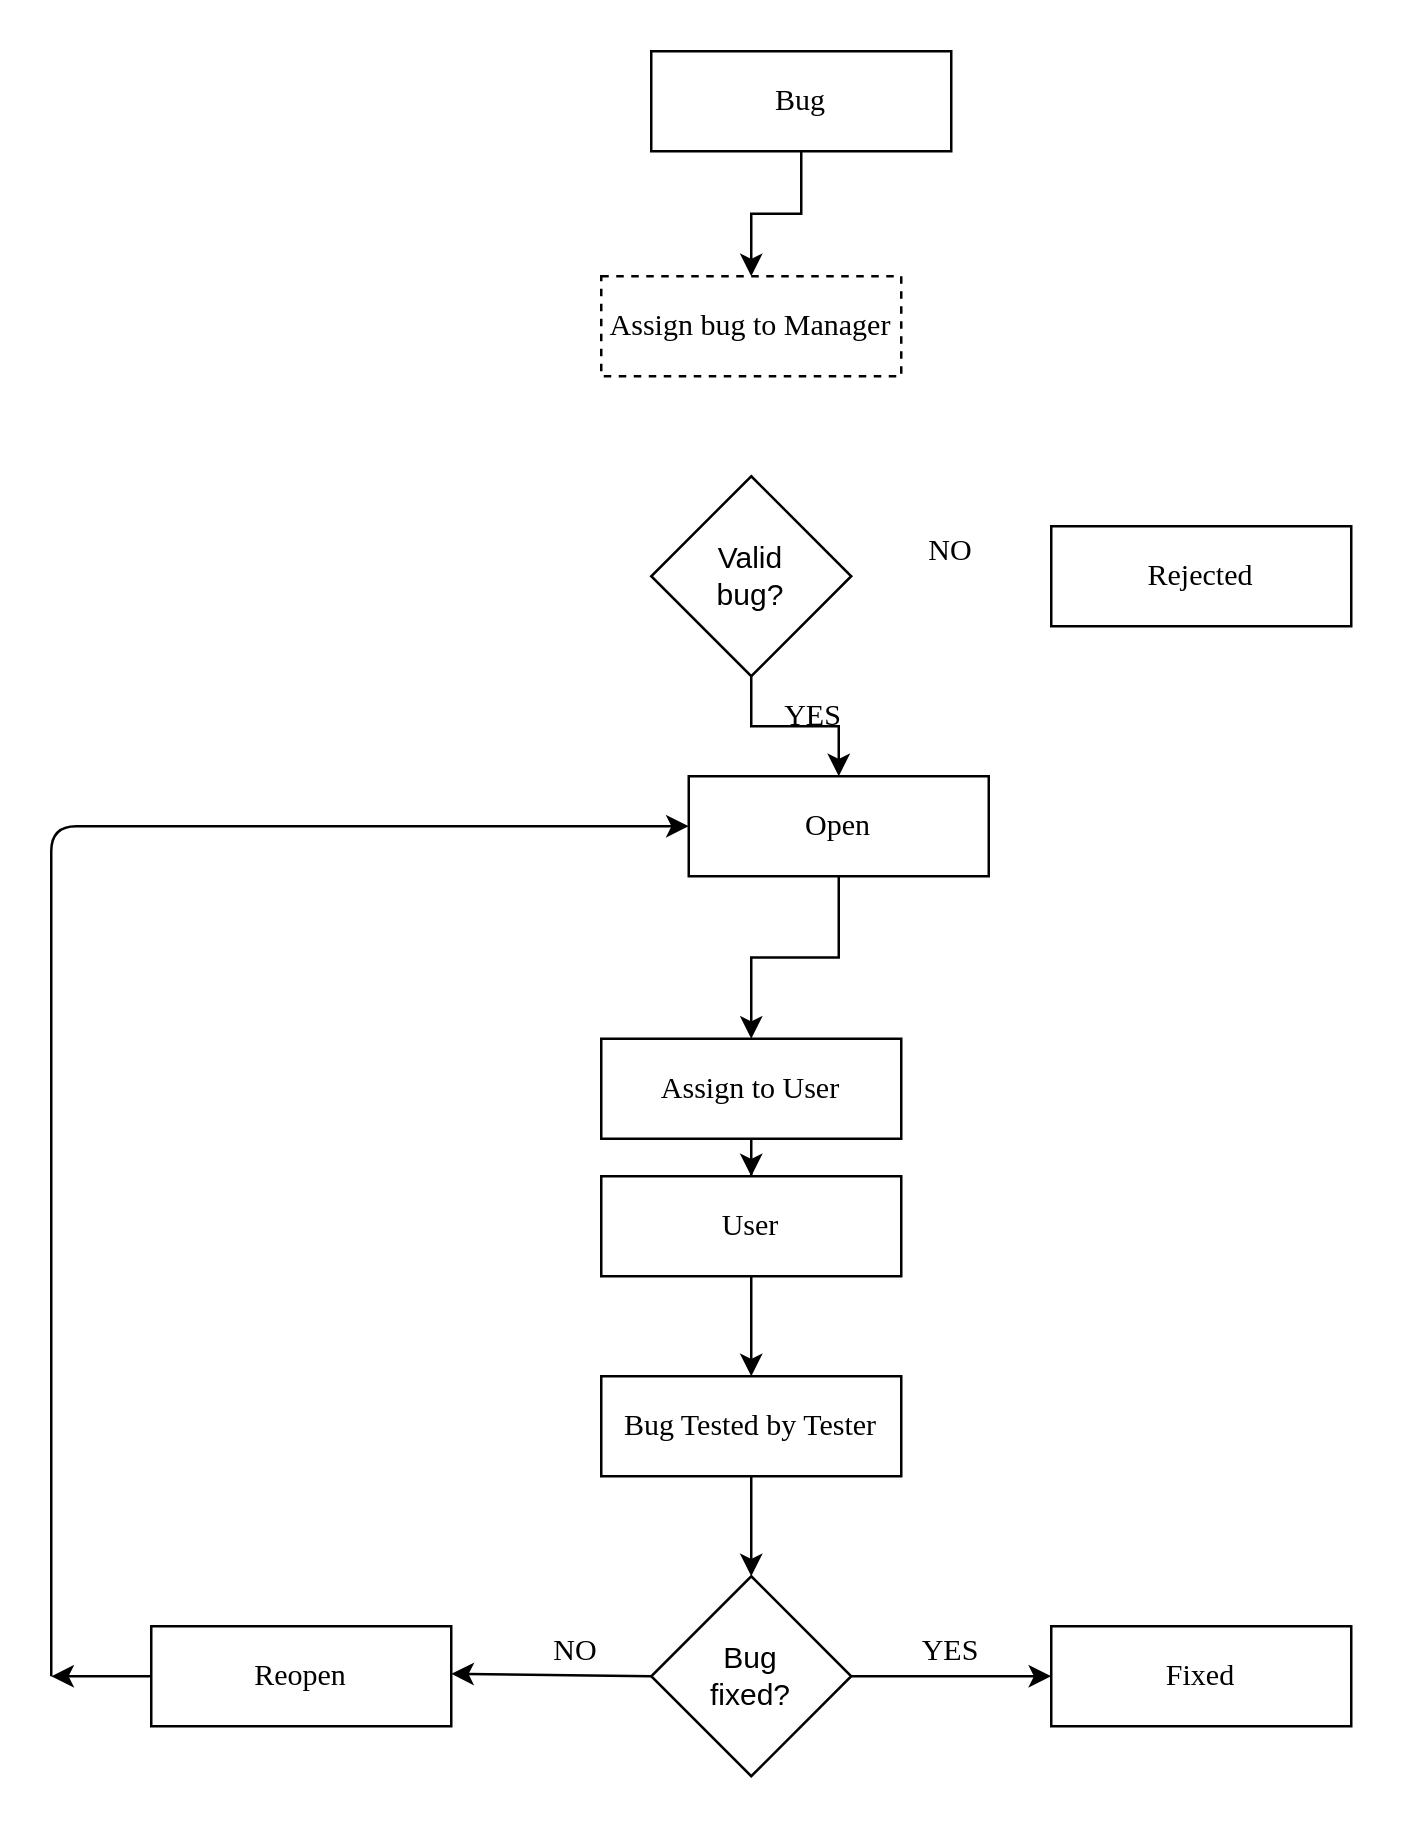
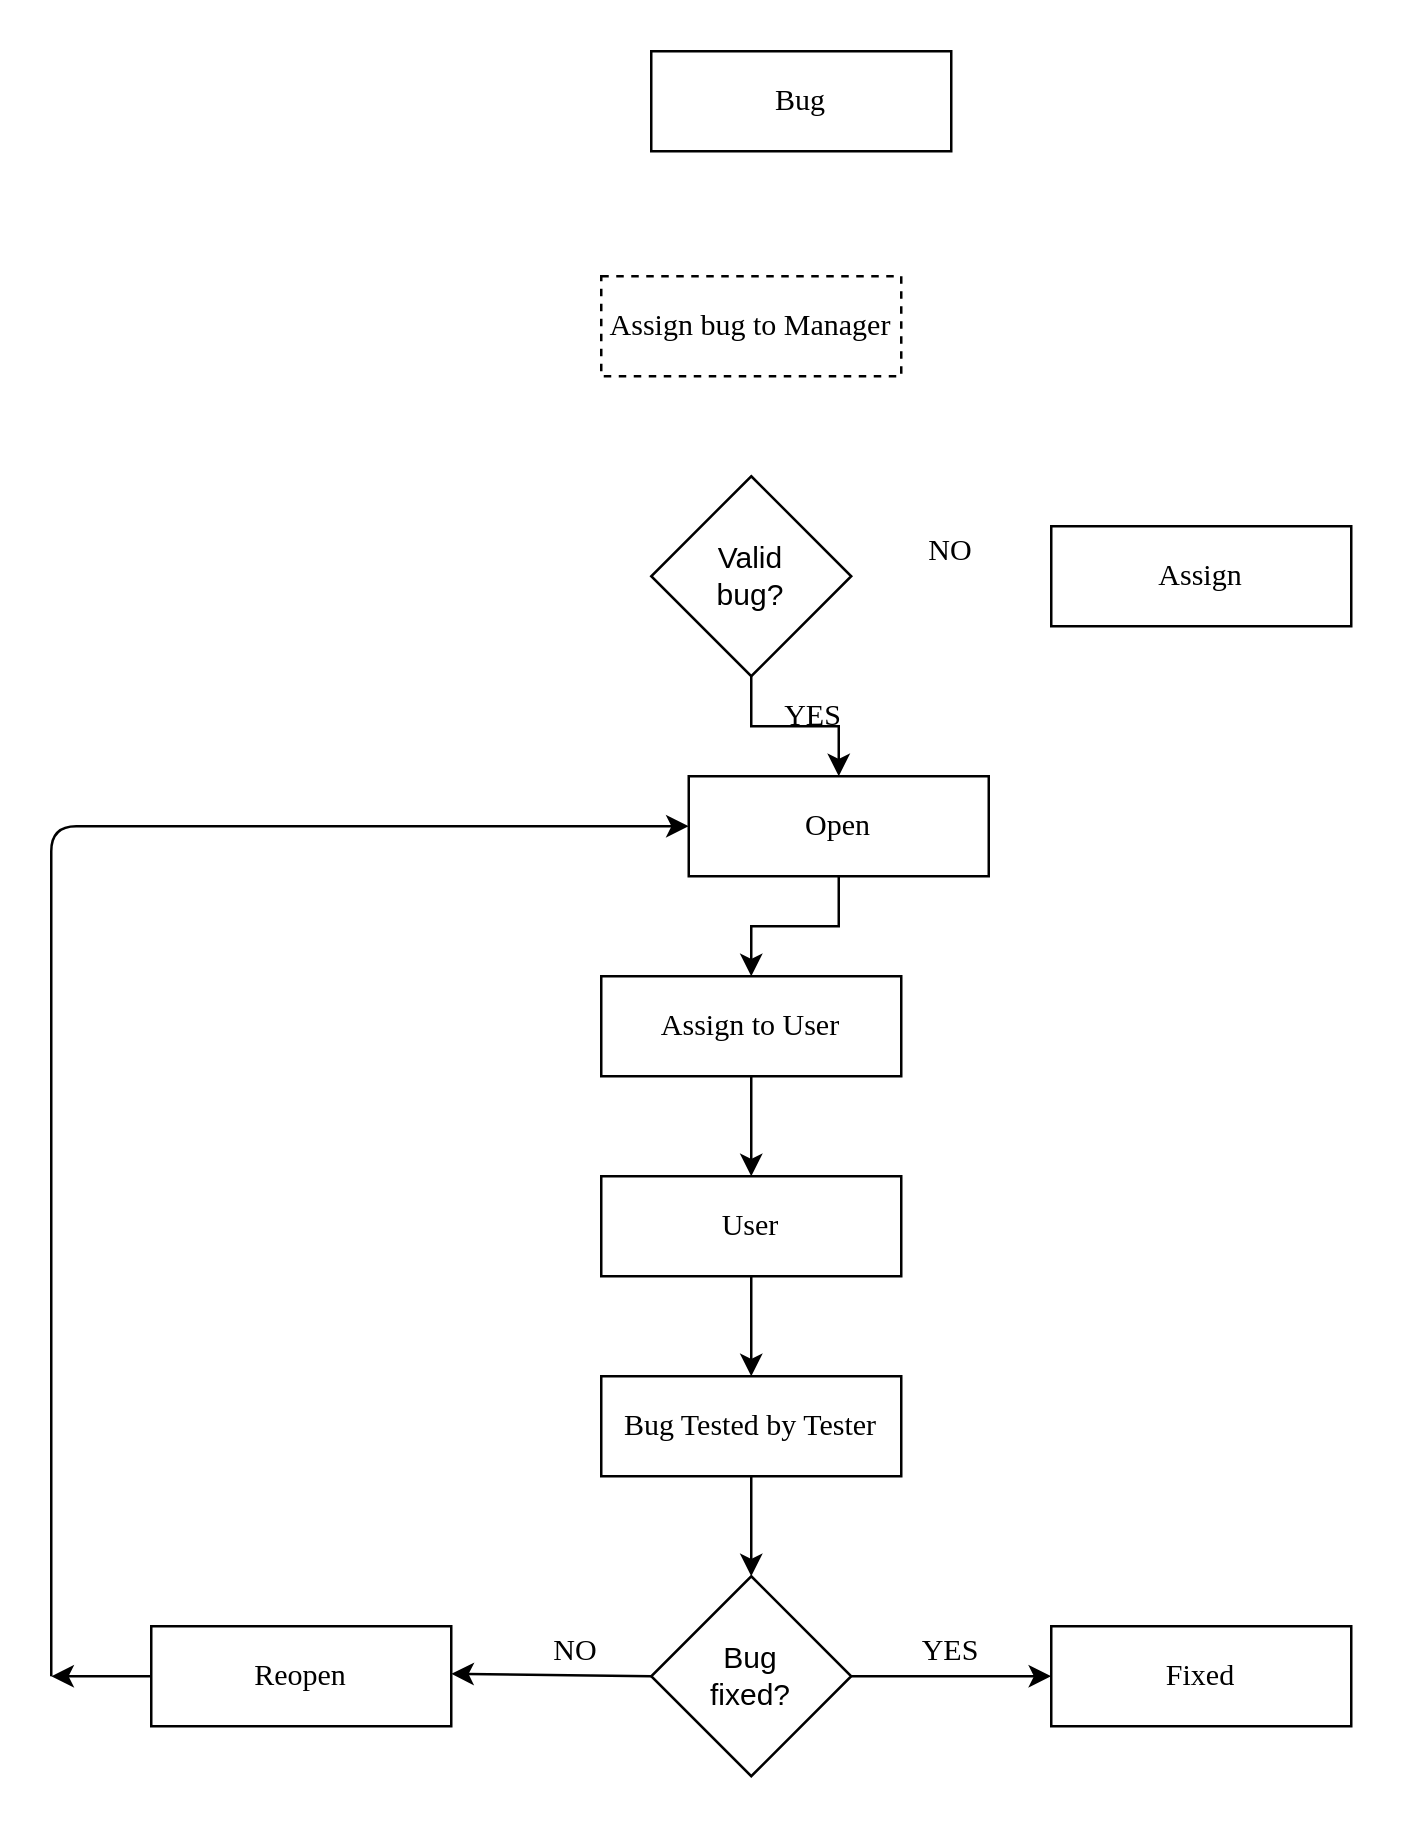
  <mxCell id="0" />
  <mxCell id="1" parent="0" />
- <mxCell id="2" value="" style="edgeStyle=orthogonalEdgeStyle;rounded=0;orthogonalLoop=1;jettySize=auto;html=1;" edge="1" parent="1" source="3" target="4"><mxGeometry relative="1" as="geometry" /></mxCell>
  <mxCell id="3" value="&lt;font face=&quot;Verdana&quot;&gt;Bug&lt;/font&gt;" style="rounded=0;whiteSpace=wrap;html=1;" vertex="1" parent="1"><mxGeometry x="260" y="20" width="120" height="40" as="geometry" /></mxCell>
  <mxCell id="4" value="&lt;font face=&quot;Verdana&quot;&gt;Assign bug to Manager&lt;/font&gt;" style="rounded=0;whiteSpace=wrap;html=1;dashed=1;" vertex="1" parent="1"><mxGeometry x="240" y="110" width="120" height="40" as="geometry" /></mxCell>
  <mxCell id="5" value="" style="edgeStyle=orthogonalEdgeStyle;rounded=0;orthogonalLoop=1;jettySize=auto;html=1;" edge="1" parent="1" source="6" target="10"><mxGeometry relative="1" as="geometry" /></mxCell>
  <mxCell id="6" value="Valid &lt;br&gt;bug?" style="rhombus;whiteSpace=wrap;html=1;" vertex="1" parent="1"><mxGeometry x="260" y="190" width="80" height="80" as="geometry" /></mxCell>
- <mxCell id="7" value="&lt;font face=&quot;Verdana&quot;&gt;Rejected&lt;/font&gt;" style="rounded=0;whiteSpace=wrap;html=1;" vertex="1" parent="1"><mxGeometry x="420" y="210" width="120" height="40" as="geometry" /></mxCell>
+ <mxCell id="7" value="&lt;font face=&quot;Verdana&quot;&gt;Assign&lt;/font&gt;" style="rounded=0;whiteSpace=wrap;html=1;" vertex="1" parent="1"><mxGeometry x="420" y="210" width="120" height="40" as="geometry" /></mxCell>
  <mxCell id="8" value="&lt;font face=&quot;Verdana&quot;&gt;NO&lt;/font&gt;" style="text;html=1;strokeColor=none;fillColor=none;align=center;verticalAlign=middle;whiteSpace=wrap;rounded=0;" vertex="1" parent="1"><mxGeometry x="360" y="210" width="40" height="20" as="geometry" /></mxCell>
  <mxCell id="9" value="" style="edgeStyle=orthogonalEdgeStyle;rounded=0;orthogonalLoop=1;jettySize=auto;html=1;entryX=0.5;entryY=0;entryDx=0;entryDy=0;" edge="1" parent="1" source="10" target="12"><mxGeometry relative="1" as="geometry" /></mxCell>
  <mxCell id="10" value="&lt;font face=&quot;Verdana&quot;&gt;Open&lt;/font&gt;" style="rounded=0;whiteSpace=wrap;html=1;" vertex="1" parent="1"><mxGeometry x="275" y="310" width="120" height="40" as="geometry" /></mxCell>
  <mxCell id="11" value="" style="edgeStyle=orthogonalEdgeStyle;rounded=0;orthogonalLoop=1;jettySize=auto;html=1;entryX=0.5;entryY=0;entryDx=0;entryDy=0;" edge="1" parent="1" source="12" target="14"><mxGeometry relative="1" as="geometry" /></mxCell>
- <mxCell id="12" value="&lt;font face=&quot;Verdana&quot;&gt;Assign to User&lt;/font&gt;" style="rounded=0;whiteSpace=wrap;html=1;" vertex="1" parent="1"><mxGeometry x="240" y="415" width="120" height="40" as="geometry" /></mxCell>
+ <mxCell id="12" value="&lt;font face=&quot;Verdana&quot;&gt;Assign to User&lt;/font&gt;" style="rounded=0;whiteSpace=wrap;html=1;" vertex="1" parent="1"><mxGeometry x="240" y="390" width="120" height="40" as="geometry" /></mxCell>
  <mxCell id="13" value="" style="edgeStyle=orthogonalEdgeStyle;rounded=0;orthogonalLoop=1;jettySize=auto;html=1;entryX=0.5;entryY=0;entryDx=0;entryDy=0;" edge="1" parent="1" source="14" target="16"><mxGeometry relative="1" as="geometry" /></mxCell>
  <mxCell id="14" value="&lt;font face=&quot;Verdana&quot;&gt;User&lt;br&gt;&lt;/font&gt;" style="rounded=0;whiteSpace=wrap;html=1;" vertex="1" parent="1"><mxGeometry x="240" y="470" width="120" height="40" as="geometry" /></mxCell>
  <mxCell id="15" value="" style="edgeStyle=orthogonalEdgeStyle;rounded=0;orthogonalLoop=1;jettySize=auto;html=1;" edge="1" parent="1" source="16" target="17"><mxGeometry relative="1" as="geometry" /></mxCell>
  <mxCell id="16" value="&lt;font face=&quot;Verdana&quot;&gt;Bug Tested by Tester&lt;br&gt;&lt;/font&gt;" style="rounded=0;whiteSpace=wrap;html=1;" vertex="1" parent="1"><mxGeometry x="240" y="550" width="120" height="40" as="geometry" /></mxCell>
  <mxCell id="17" value="Bug &lt;br&gt;fixed?" style="rhombus;whiteSpace=wrap;html=1;" vertex="1" parent="1"><mxGeometry x="260" y="630" width="80" height="80" as="geometry" /></mxCell>
  <mxCell id="18" value="&lt;font face=&quot;Verdana&quot;&gt;Fixed&lt;/font&gt;" style="rounded=0;whiteSpace=wrap;html=1;" vertex="1" parent="1"><mxGeometry x="420" y="650" width="120" height="40" as="geometry" /></mxCell>
  <mxCell id="19" value="" style="endArrow=classic;html=1;entryX=0;entryY=0.5;entryDx=0;entryDy=0;exitX=1;exitY=0.5;exitDx=0;exitDy=0;" edge="1" parent="1" target="18"><mxGeometry width="50" height="50" relative="1" as="geometry"><mxPoint x="340" y="670" as="sourcePoint" /><mxPoint x="290" y="730" as="targetPoint" /><Array as="points" /></mxGeometry></mxCell>
  <mxCell id="20" value="&lt;font face=&quot;Verdana&quot;&gt;YES&lt;/font&gt;" style="text;html=1;strokeColor=none;fillColor=none;align=center;verticalAlign=middle;whiteSpace=wrap;rounded=0;" vertex="1" parent="1"><mxGeometry x="360" y="650" width="40" height="20" as="geometry" /></mxCell>
  <mxCell id="21" value="" style="endArrow=classic;html=1;entryX=0;entryY=0.5;entryDx=0;entryDy=0;exitX=0;exitY=0.5;exitDx=0;exitDy=0;" edge="1" parent="1" source="17"><mxGeometry width="50" height="50" relative="1" as="geometry"><mxPoint x="260" y="669" as="sourcePoint" /><mxPoint x="180" y="669" as="targetPoint" /><Array as="points" /></mxGeometry></mxCell>
  <mxCell id="22" value="&lt;font face=&quot;Verdana&quot;&gt;NO&lt;/font&gt;" style="text;html=1;strokeColor=none;fillColor=none;align=center;verticalAlign=middle;whiteSpace=wrap;rounded=0;" vertex="1" parent="1"><mxGeometry x="210" y="650" width="40" height="20" as="geometry" /></mxCell>
  <mxCell id="23" value="&lt;font face=&quot;Verdana&quot;&gt;Reopen&lt;/font&gt;" style="rounded=0;whiteSpace=wrap;html=1;" vertex="1" parent="1"><mxGeometry x="60" y="650" width="120" height="40" as="geometry" /></mxCell>
  <mxCell id="24" value="" style="endArrow=classic;html=1;entryX=0;entryY=0.5;entryDx=0;entryDy=0;" edge="1" parent="1" target="10"><mxGeometry width="50" height="50" relative="1" as="geometry"><mxPoint x="20" y="670" as="sourcePoint" /><mxPoint x="50" y="620" as="targetPoint" /><Array as="points"><mxPoint x="20" y="330" /></Array></mxGeometry></mxCell>
  <mxCell id="25" value="" style="endArrow=classic;html=1;" edge="1" parent="1"><mxGeometry width="50" height="50" relative="1" as="geometry"><mxPoint x="60" y="670" as="sourcePoint" /><mxPoint x="20" y="670" as="targetPoint" /></mxGeometry></mxCell>
  <mxCell id="26" value="&lt;font face=&quot;Verdana&quot;&gt;YES&lt;/font&gt;" style="text;html=1;strokeColor=none;fillColor=none;align=center;verticalAlign=middle;whiteSpace=wrap;rounded=0;" vertex="1" parent="1"><mxGeometry x="305" y="276" width="40" height="20" as="geometry" /></mxCell>
